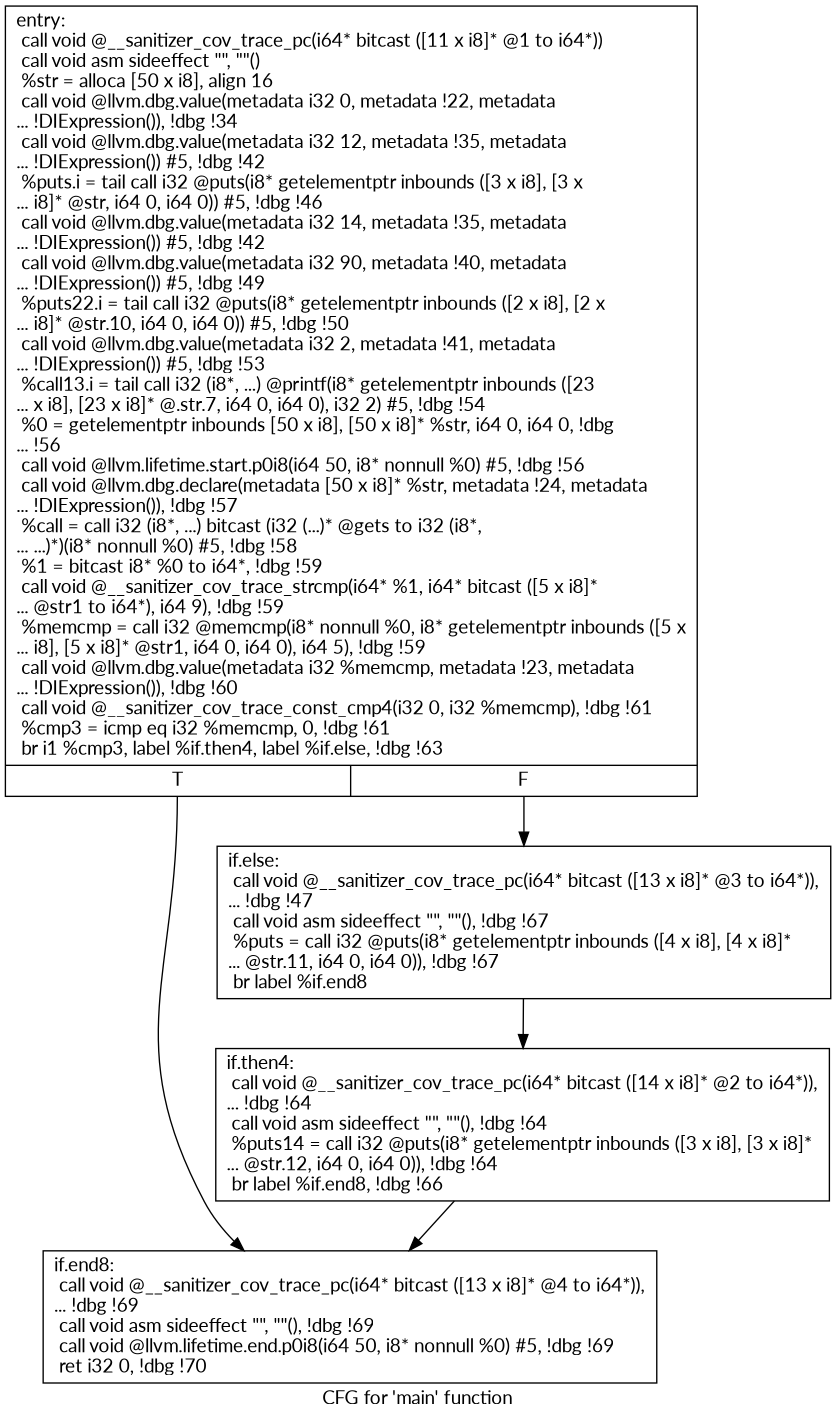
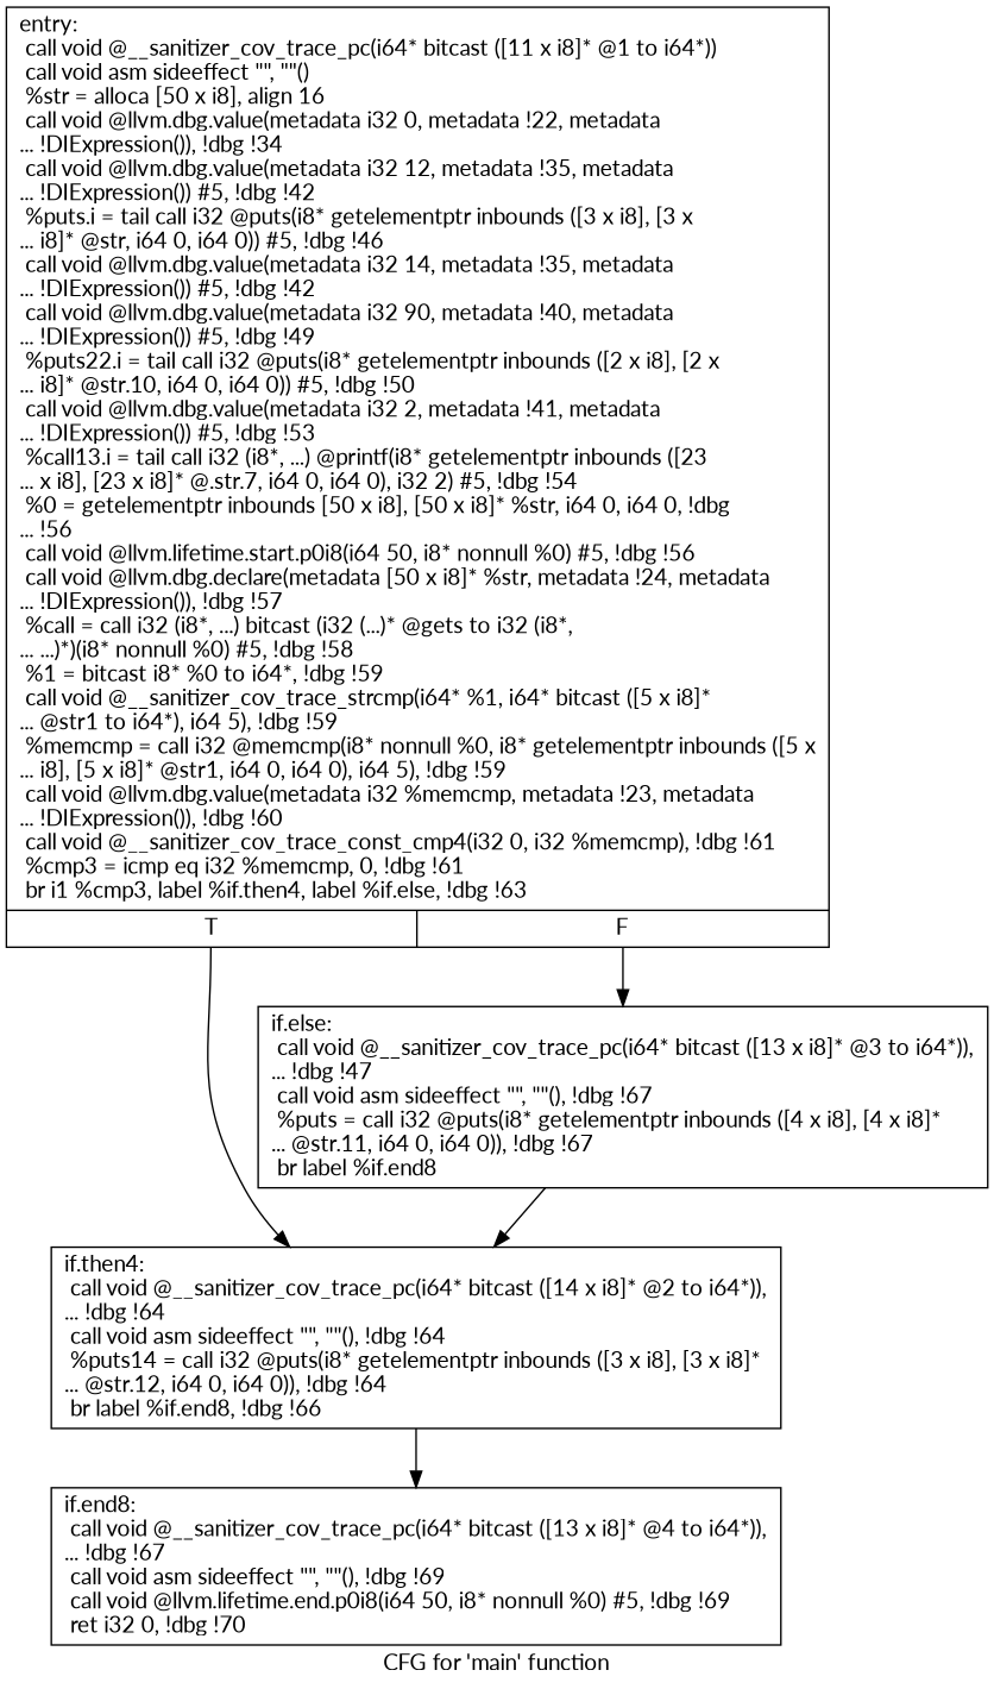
  digraph {
    fontname=Lato
    label="CFG for 'main' function"
    node [fontname=Lato shape=record]
    edge [fontname=Lato]
-   n1 [label="{entry:\l  call void @__sanitizer_cov_trace_pc(i64* bitcast ([11 x i8]* @1 to i64*))\l  call void asm sideeffect \"\", \"\"()\l  %str = alloca [50 x i8], align 16\l  call void @llvm.dbg.value(metadata i32 0, metadata !22, metadata\l... !DIExpression()), !dbg !34\l  call void @llvm.dbg.value(metadata i32 12, metadata !35, metadata\l... !DIExpression()) #5, !dbg !42\l  %puts.i = tail call i32 @puts(i8* getelementptr inbounds ([3 x i8], [3 x\l... i8]* @str, i64 0, i64 0)) #5, !dbg !46\l  call void @llvm.dbg.value(metadata i32 14, metadata !35, metadata\l... !DIExpression()) #5, !dbg !42\l  call void @llvm.dbg.value(metadata i32 90, metadata !40, metadata\l... !DIExpression()) #5, !dbg !49\l  %puts22.i = tail call i32 @puts(i8* getelementptr inbounds ([2 x i8], [2 x\l... i8]* @str.10, i64 0, i64 0)) #5, !dbg !50\l  call void @llvm.dbg.value(metadata i32 2, metadata !41, metadata\l... !DIExpression()) #5, !dbg !53\l  %call13.i = tail call i32 (i8*, ...) @printf(i8* getelementptr inbounds ([23\l... x i8], [23 x i8]* @.str.7, i64 0, i64 0), i32 2) #5, !dbg !54\l  %0 = getelementptr inbounds [50 x i8], [50 x i8]* %str, i64 0, i64 0, !dbg\l... !56\l  call void @llvm.lifetime.start.p0i8(i64 50, i8* nonnull %0) #5, !dbg !56\l  call void @llvm.dbg.declare(metadata [50 x i8]* %str, metadata !24, metadata\l... !DIExpression()), !dbg !57\l  %call = call i32 (i8*, ...) bitcast (i32 (...)* @gets to i32 (i8*,\l... ...)*)(i8* nonnull %0) #5, !dbg !58\l  %1 = bitcast i8* %0 to i64*, !dbg !59\l  call void @__sanitizer_cov_trace_strcmp(i64* %1, i64* bitcast ([5 x i8]*\l... @str1 to i64*), i64 9), !dbg !59\l  %memcmp = call i32 @memcmp(i8* nonnull %0, i8* getelementptr inbounds ([5 x\l... i8], [5 x i8]* @str1, i64 0, i64 0), i64 5), !dbg !59\l  call void @llvm.dbg.value(metadata i32 %memcmp, metadata !23, metadata\l... !DIExpression()), !dbg !60\l  call void @__sanitizer_cov_trace_const_cmp4(i32 0, i32 %memcmp), !dbg !61\l  %cmp3 = icmp eq i32 %memcmp, 0, !dbg !61\l  br i1 %cmp3, label %if.then4, label %if.else, !dbg !63\l|{<s0>T|<s1>F}}"]
+   n1 [label="{entry:\l  call void @__sanitizer_cov_trace_pc(i64* bitcast ([11 x i8]* @1 to i64*))\l  call void asm sideeffect \"\", \"\"()\l  %str = alloca [50 x i8], align 16\l  call void @llvm.dbg.value(metadata i32 0, metadata !22, metadata\l... !DIExpression()), !dbg !34\l  call void @llvm.dbg.value(metadata i32 12, metadata !35, metadata\l... !DIExpression()) #5, !dbg !42\l  %puts.i = tail call i32 @puts(i8* getelementptr inbounds ([3 x i8], [3 x\l... i8]* @str, i64 0, i64 0)) #5, !dbg !46\l  call void @llvm.dbg.value(metadata i32 14, metadata !35, metadata\l... !DIExpression()) #5, !dbg !42\l  call void @llvm.dbg.value(metadata i32 90, metadata !40, metadata\l... !DIExpression()) #5, !dbg !49\l  %puts22.i = tail call i32 @puts(i8* getelementptr inbounds ([2 x i8], [2 x\l... i8]* @str.10, i64 0, i64 0)) #5, !dbg !50\l  call void @llvm.dbg.value(metadata i32 2, metadata !41, metadata\l... !DIExpression()) #5, !dbg !53\l  %call13.i = tail call i32 (i8*, ...) @printf(i8* getelementptr inbounds ([23\l... x i8], [23 x i8]* @.str.7, i64 0, i64 0), i32 2) #5, !dbg !54\l  %0 = getelementptr inbounds [50 x i8], [50 x i8]* %str, i64 0, i64 0, !dbg\l... !56\l  call void @llvm.lifetime.start.p0i8(i64 50, i8* nonnull %0) #5, !dbg !56\l  call void @llvm.dbg.declare(metadata [50 x i8]* %str, metadata !24, metadata\l... !DIExpression()), !dbg !57\l  %call = call i32 (i8*, ...) bitcast (i32 (...)* @gets to i32 (i8*,\l... ...)*)(i8* nonnull %0) #5, !dbg !58\l  %1 = bitcast i8* %0 to i64*, !dbg !59\l  call void @__sanitizer_cov_trace_strcmp(i64* %1, i64* bitcast ([5 x i8]*\l... @str1 to i64*), i64 5), !dbg !59\l  %memcmp = call i32 @memcmp(i8* nonnull %0, i8* getelementptr inbounds ([5 x\l... i8], [5 x i8]* @str1, i64 0, i64 0), i64 5), !dbg !59\l  call void @llvm.dbg.value(metadata i32 %memcmp, metadata !23, metadata\l... !DIExpression()), !dbg !60\l  call void @__sanitizer_cov_trace_const_cmp4(i32 0, i32 %memcmp), !dbg !61\l  %cmp3 = icmp eq i32 %memcmp, 0, !dbg !61\l  br i1 %cmp3, label %if.then4, label %if.else, !dbg !63\l|{<s0>T|<s1>F}}"]
    n2 [label="{if.then4:                                         \l  call void @__sanitizer_cov_trace_pc(i64* bitcast ([14 x i8]* @2 to i64*)),\l... !dbg !64\l  call void asm sideeffect \"\", \"\"(), !dbg !64\l  %puts14 = call i32 @puts(i8* getelementptr inbounds ([3 x i8], [3 x i8]*\l... @str.12, i64 0, i64 0)), !dbg !64\l  br label %if.end8, !dbg !66\l}"]
    n3 [label="{if.else:                                          \l  call void @__sanitizer_cov_trace_pc(i64* bitcast ([13 x i8]* @3 to i64*)),\l... !dbg !47\l  call void asm sideeffect \"\", \"\"(), !dbg !67\l  %puts = call i32 @puts(i8* getelementptr inbounds ([4 x i8], [4 x i8]*\l... @str.11, i64 0, i64 0)), !dbg !67\l  br label %if.end8\l}"]
-   n4 [label="{if.end8:                                          \l  call void @__sanitizer_cov_trace_pc(i64* bitcast ([13 x i8]* @4 to i64*)),\l... !dbg !69\l  call void asm sideeffect \"\", \"\"(), !dbg !69\l  call void @llvm.lifetime.end.p0i8(i64 50, i8* nonnull %0) #5, !dbg !69\l  ret i32 0, !dbg !70\l}"]
-   n1 -> n4 [tailport=s0]
+   n4 [label="{if.end8:                                          \l  call void @__sanitizer_cov_trace_pc(i64* bitcast ([13 x i8]* @4 to i64*)),\l... !dbg !67\l  call void asm sideeffect \"\", \"\"(), !dbg !69\l  call void @llvm.lifetime.end.p0i8(i64 50, i8* nonnull %0) #5, !dbg !69\l  ret i32 0, !dbg !70\l}"]
+   n1 -> n2 [tailport=s0]
    n1 -> n3 [tailport=s1]
    n2 -> n4
    n3 -> n2
  }
